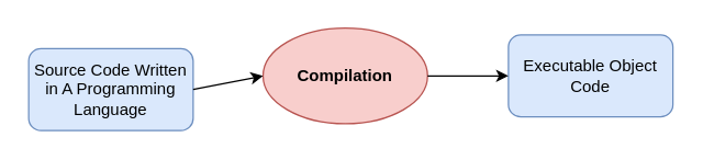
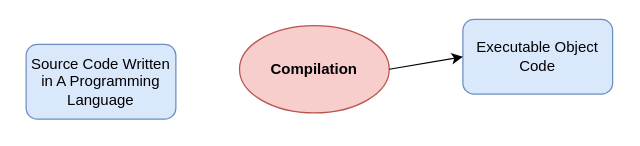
  <mxCell id="0" />
  <mxCell id="1" parent="0" />
  <mxCell id="2" value="Source Code Written in A Programming Language" style="rounded=1;whiteSpace=wrap;html=1;fillColor=#dae8fc;strokeColor=#6c8ebf;" vertex="1" parent="1"><mxGeometry x="20" y="35" width="120" height="60" as="geometry" /></mxCell>
  <mxCell id="3" value="&lt;b&gt;Compilation&lt;/b&gt;" style="ellipse;whiteSpace=wrap;html=1;fillColor=#f8cecc;strokeColor=#b85450;" vertex="1" parent="1"><mxGeometry x="191" y="20" width="120" height="70" as="geometry" /></mxCell>
- <mxCell id="4" value="Executable Object Code" style="rounded=1;whiteSpace=wrap;html=1;fillColor=#dae8fc;strokeColor=#6c8ebf;" vertex="1" parent="1"><mxGeometry x="370" y="25" width="120" height="60" as="geometry" /></mxCell>
- <mxCell id="5" value="" style="endArrow=classic;html=1;rounded=0;endFill=1;exitX=1;exitY=0.5;exitDx=0;exitDy=0;entryX=0;entryY=0.5;entryDx=0;entryDy=0;" edge="1" parent="1" source="2" target="3"><mxGeometry width="50" height="50" relative="1" as="geometry"><mxPoint x="130" y="105" as="sourcePoint" /><mxPoint x="180" y="55" as="targetPoint" /></mxGeometry></mxCell>
+ <mxCell id="4" value="Executable Object Code" style="rounded=1;whiteSpace=wrap;html=1;fillColor=#dae8fc;strokeColor=#6c8ebf;" vertex="1" parent="1"><mxGeometry x="370" y="15" width="120" height="60" as="geometry" /></mxCell>
  <mxCell id="6" value="" style="endArrow=classic;html=1;rounded=0;endFill=1;entryX=0;entryY=0.5;entryDx=0;entryDy=0;exitX=1;exitY=0.5;exitDx=0;exitDy=0;" edge="1" parent="1" source="3" target="4"><mxGeometry width="50" height="50" relative="1" as="geometry"><mxPoint x="250" y="105" as="sourcePoint" /><mxPoint x="300" y="55" as="targetPoint" /></mxGeometry></mxCell>
